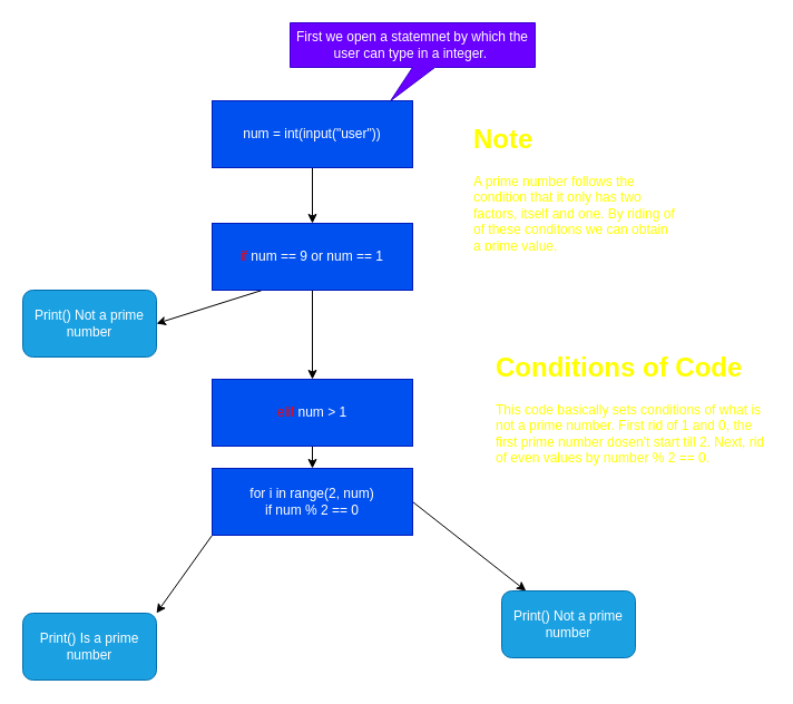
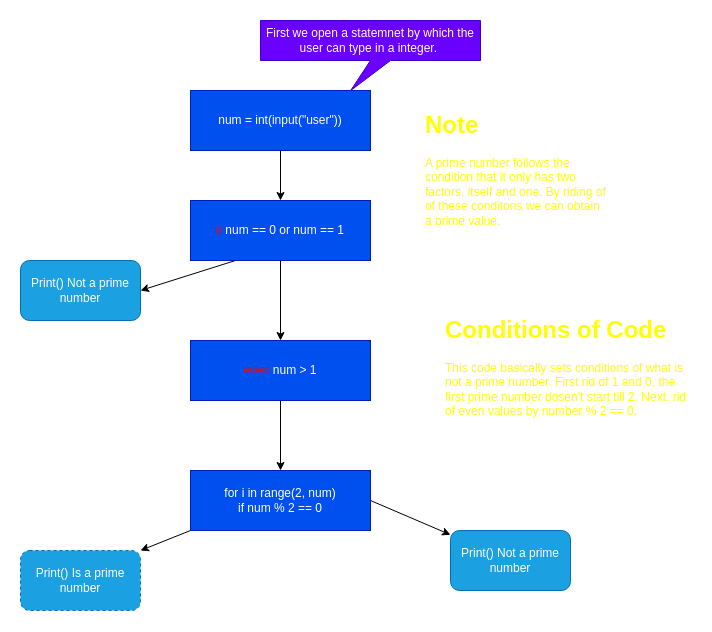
  <mxCell id="0" />
  <mxCell id="1" parent="0" />
  <mxCell id="2" style="edgeStyle=none;html=1;exitX=0.5;exitY=1;exitDx=0;exitDy=0;entryX=0.5;entryY=0;entryDx=0;entryDy=0;" edge="1" parent="1" source="3" target="7"><mxGeometry relative="1" as="geometry"><mxPoint x="280" y="190" as="targetPoint" /></mxGeometry></mxCell>
  <mxCell id="3" value="num = int(input(&quot;user&quot;))" style="rounded=0;whiteSpace=wrap;html=1;fillColor=#0050ef;fontColor=#ffffff;strokeColor=#001DBC;" vertex="1" parent="1"><mxGeometry x="190" y="90" width="180" height="60" as="geometry" /></mxCell>
  <mxCell id="4" value="First we open a statemnet by which the user can type in a integer.&amp;nbsp;" style="shape=callout;whiteSpace=wrap;html=1;perimeter=calloutPerimeter;position2=0.41;fillColor=#6a00ff;fontColor=#ffffff;strokeColor=#3700CC;" vertex="1" parent="1"><mxGeometry x="260" y="20" width="220" height="70" as="geometry" /></mxCell>
  <mxCell id="5" style="edgeStyle=none;html=1;exitX=0.25;exitY=1;exitDx=0;exitDy=0;fontColor=#FF0000;entryX=1;entryY=0.5;entryDx=0;entryDy=0;" edge="1" parent="1" source="7" target="8"><mxGeometry relative="1" as="geometry"><mxPoint x="130" y="310" as="targetPoint" /></mxGeometry></mxCell>
  <mxCell id="6" style="edgeStyle=none;html=1;exitX=0.5;exitY=1;exitDx=0;exitDy=0;fontColor=#FFFFFF;" edge="1" parent="1" source="7"><mxGeometry relative="1" as="geometry"><mxPoint x="280" y="340" as="targetPoint" /></mxGeometry></mxCell>
- <mxCell id="7" value="&lt;font color=&quot;#ff0000&quot;&gt;if&lt;/font&gt; num == 9 or num == 1" style="rounded=0;whiteSpace=wrap;html=1;fillColor=#0050ef;fontColor=#ffffff;strokeColor=#001DBC;" vertex="1" parent="1"><mxGeometry x="190" y="200" width="180" height="60" as="geometry" /></mxCell>
+ <mxCell id="7" value="&lt;font color=&quot;#ff0000&quot;&gt;if&lt;/font&gt; num == 0 or num == 1" style="rounded=0;whiteSpace=wrap;html=1;fillColor=#0050ef;fontColor=#ffffff;strokeColor=#001DBC;" vertex="1" parent="1"><mxGeometry x="190" y="200" width="180" height="60" as="geometry" /></mxCell>
  <mxCell id="8" value="&lt;font color=&quot;#ffffff&quot;&gt;Print() Not a prime number&lt;/font&gt;" style="rounded=1;whiteSpace=wrap;html=1;fillColor=#1ba1e2;fontColor=#ffffff;strokeColor=#006EAF;" vertex="1" parent="1"><mxGeometry x="20" y="260" width="120" height="60" as="geometry" /></mxCell>
  <mxCell id="9" style="edgeStyle=none;html=1;exitX=0.5;exitY=1;exitDx=0;exitDy=0;entryX=0.5;entryY=0;entryDx=0;entryDy=0;fontColor=#FFFFFF;" edge="1" parent="1" source="10" target="13"><mxGeometry relative="1" as="geometry" /></mxCell>
- <mxCell id="10" value="&lt;font color=&quot;#ff0000&quot;&gt;elif&lt;/font&gt; num &amp;gt; 1" style="rounded=0;whiteSpace=wrap;html=1;fillColor=#0050ef;fontColor=#ffffff;strokeColor=#001DBC;" vertex="1" parent="1"><mxGeometry x="190" y="340" width="180" height="60" as="geometry" /></mxCell>
+ <mxCell id="10" value="&lt;font color=&quot;#ff0000&quot;&gt;even&lt;/font&gt; num &amp;gt; 1" style="rounded=0;whiteSpace=wrap;html=1;fillColor=#0050ef;fontColor=#ffffff;strokeColor=#001DBC;" vertex="1" parent="1"><mxGeometry x="190" y="340" width="180" height="60" as="geometry" /></mxCell>
  <mxCell id="11" style="edgeStyle=none;html=1;exitX=1;exitY=0.5;exitDx=0;exitDy=0;fontColor=#FFFFFF;" edge="1" parent="1" source="13" target="14"><mxGeometry relative="1" as="geometry"><mxPoint x="430" y="540" as="targetPoint" /></mxGeometry></mxCell>
  <mxCell id="12" style="edgeStyle=none;html=1;exitX=0;exitY=1;exitDx=0;exitDy=0;entryX=1;entryY=0;entryDx=0;entryDy=0;fontColor=#FFFFFF;" edge="1" parent="1" source="13" target="15"><mxGeometry relative="1" as="geometry" /></mxCell>
- <mxCell id="13" value="&lt;font color=&quot;#ffffff&quot;&gt;for i in range(2, num)&lt;br&gt;if num % 2 == 0&lt;br&gt;&lt;/font&gt;" style="rounded=0;whiteSpace=wrap;html=1;fillColor=#0050ef;fontColor=#ffffff;strokeColor=#001DBC;" vertex="1" parent="1"><mxGeometry x="190" y="420" width="180" height="60" as="geometry" /></mxCell>
+ <mxCell id="13" value="&lt;font color=&quot;#ffffff&quot;&gt;for i in range(2, num)&lt;br&gt;if num % 2 == 0&lt;br&gt;&lt;/font&gt;" style="rounded=0;whiteSpace=wrap;html=1;fillColor=#0050ef;fontColor=#ffffff;strokeColor=#001DBC;" vertex="1" parent="1"><mxGeometry x="190" y="470" width="180" height="60" as="geometry" /></mxCell>
  <mxCell id="14" value="Print() Not a prime number" style="rounded=1;whiteSpace=wrap;html=1;strokeColor=#006EAF;fontColor=#ffffff;fillColor=#1ba1e2;" vertex="1" parent="1"><mxGeometry x="450" y="530" width="120" height="60" as="geometry" /></mxCell>
- <mxCell id="15" value="Print() Is a prime number" style="rounded=1;whiteSpace=wrap;html=1;fillColor=#1ba1e2;fontColor=#ffffff;strokeColor=#006EAF;" vertex="1" parent="1"><mxGeometry x="20" y="550" width="120" height="60" as="geometry" /></mxCell>
+ <mxCell id="15" value="Print() Is a prime number" style="rounded=1;whiteSpace=wrap;html=1;fillColor=#1ba1e2;fontColor=#ffffff;strokeColor=#006EAF;dashed=1;" vertex="1" parent="1"><mxGeometry x="20" y="550" width="120" height="60" as="geometry" /></mxCell>
  <mxCell id="16" value="&lt;h1&gt;Note&lt;/h1&gt;&lt;div&gt;A prime number follows the condition that it only has two factors, itself and one. By riding of of these conditons we can obtain a prime value.&amp;nbsp;&lt;/div&gt;" style="text;html=1;strokeColor=none;fillColor=none;spacing=5;spacingTop=-20;whiteSpace=wrap;overflow=hidden;rounded=0;fontColor=#FFFF00;" vertex="1" parent="1"><mxGeometry x="420" y="105" width="190" height="120" as="geometry" /></mxCell>
  <mxCell id="17" value="&lt;h1&gt;&lt;font color=&quot;#ffff00&quot;&gt;Conditions of Code&lt;/font&gt;&lt;/h1&gt;&lt;p&gt;&lt;font color=&quot;#ffff00&quot;&gt;This code basically sets conditions of what is not a prime number. First rid of 1 and 0, the first prime number dosen't start till 2. Next, rid of even values by number % 2 == 0.&amp;nbsp;&lt;/font&gt;&lt;/p&gt;" style="text;html=1;strokeColor=none;fillColor=none;spacing=5;spacingTop=-20;whiteSpace=wrap;overflow=hidden;rounded=0;fontColor=#FFFFFF;" vertex="1" parent="1"><mxGeometry x="440" y="310" width="250" height="120" as="geometry" /></mxCell>
